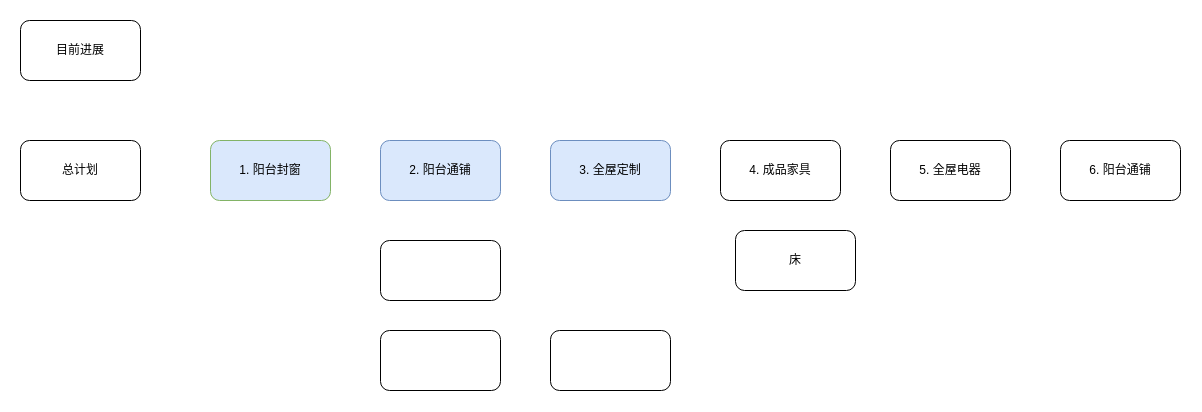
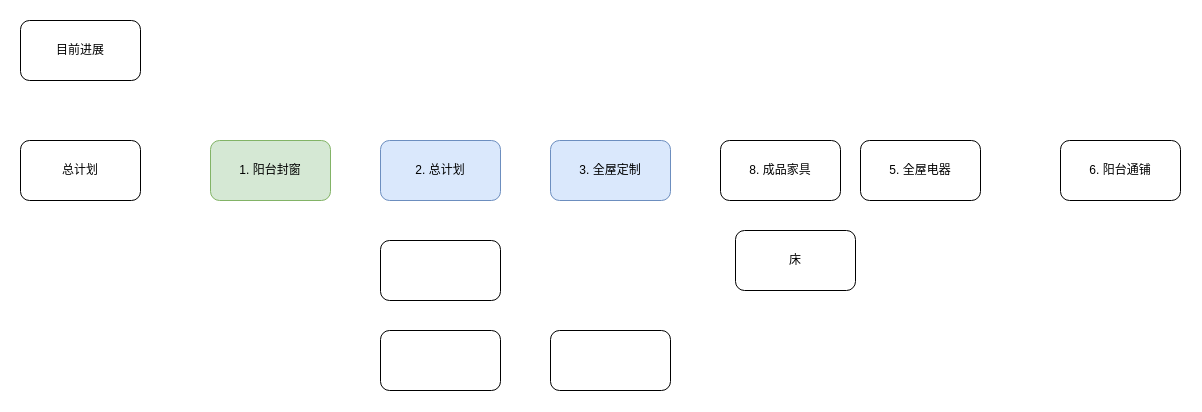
  <mxCell id="0" />
  <mxCell id="1" parent="0" />
  <mxCell id="2" value="目前进展" style="rounded=1;whiteSpace=wrap;html=1;" vertex="1" parent="1"><mxGeometry x="20" y="20" width="120" height="60" as="geometry" /></mxCell>
  <mxCell id="3" value="总计划" style="rounded=1;whiteSpace=wrap;html=1;" vertex="1" parent="1"><mxGeometry x="20" y="140" width="120" height="60" as="geometry" /></mxCell>
- <mxCell id="4" value="1. 阳台封窗" style="rounded=1;whiteSpace=wrap;html=1;fillColor=#dae8fc;strokeColor=#82b366;" vertex="1" parent="1"><mxGeometry x="210" y="140" width="120" height="60" as="geometry" /></mxCell>
- <mxCell id="5" value="2. 阳台通铺" style="rounded=1;whiteSpace=wrap;html=1;fillColor=#dae8fc;strokeColor=#6c8ebf;" vertex="1" parent="1"><mxGeometry x="380" y="140" width="120" height="60" as="geometry" /></mxCell>
+ <mxCell id="4" value="1. 阳台封窗" style="rounded=1;whiteSpace=wrap;html=1;fillColor=#d5e8d4;strokeColor=#82b366;" vertex="1" parent="1"><mxGeometry x="210" y="140" width="120" height="60" as="geometry" /></mxCell>
+ <mxCell id="5" value="2. 总计划" style="rounded=1;whiteSpace=wrap;html=1;fillColor=#dae8fc;strokeColor=#6c8ebf;" vertex="1" parent="1"><mxGeometry x="380" y="140" width="120" height="60" as="geometry" /></mxCell>
  <mxCell id="6" value="3. 全屋定制" style="rounded=1;whiteSpace=wrap;html=1;fillColor=#dae8fc;strokeColor=#6c8ebf;" vertex="1" parent="1"><mxGeometry x="550" y="140" width="120" height="60" as="geometry" /></mxCell>
- <mxCell id="7" value="4. 成品家具" style="rounded=1;whiteSpace=wrap;html=1;" vertex="1" parent="1"><mxGeometry x="720" y="140" width="120" height="60" as="geometry" /></mxCell>
- <mxCell id="8" value="5. 全屋电器" style="rounded=1;whiteSpace=wrap;html=1;" vertex="1" parent="1"><mxGeometry x="890" y="140" width="120" height="60" as="geometry" /></mxCell>
+ <mxCell id="7" value="8. 成品家具" style="rounded=1;whiteSpace=wrap;html=1;" vertex="1" parent="1"><mxGeometry x="720" y="140" width="120" height="60" as="geometry" /></mxCell>
+ <mxCell id="8" value="5. 全屋电器" style="rounded=1;whiteSpace=wrap;html=1;" vertex="1" parent="1"><mxGeometry x="860" y="140" width="120" height="60" as="geometry" /></mxCell>
  <mxCell id="9" value="6. 阳台通铺" style="rounded=1;whiteSpace=wrap;html=1;" vertex="1" parent="1"><mxGeometry x="1060" y="140" width="120" height="60" as="geometry" /></mxCell>
  <mxCell id="10" value="" style="rounded=1;whiteSpace=wrap;html=1;" vertex="1" parent="1"><mxGeometry x="380" y="240" width="120" height="60" as="geometry" /></mxCell>
  <mxCell id="11" value="" style="rounded=1;whiteSpace=wrap;html=1;" vertex="1" parent="1"><mxGeometry x="380" y="330" width="120" height="60" as="geometry" /></mxCell>
  <mxCell id="12" value="床" style="rounded=1;whiteSpace=wrap;html=1;" vertex="1" parent="1"><mxGeometry x="735" y="230" width="120" height="60" as="geometry" /></mxCell>
  <mxCell id="13" value="" style="rounded=1;whiteSpace=wrap;html=1;" vertex="1" parent="1"><mxGeometry x="550" y="330" width="120" height="60" as="geometry" /></mxCell>
